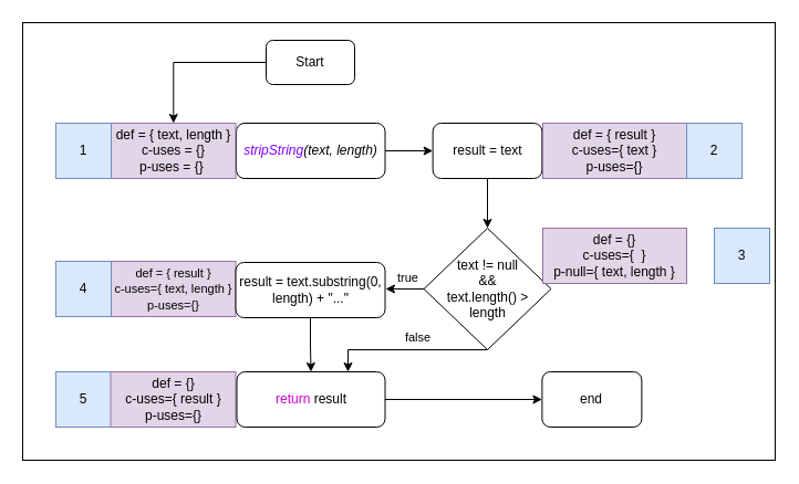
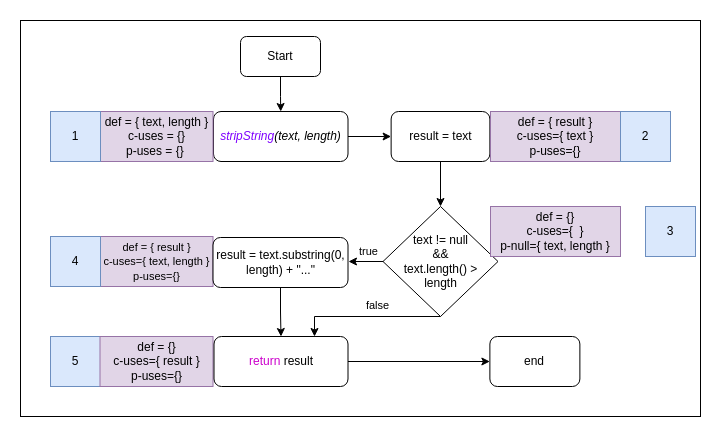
  <mxCell id="0" />
  <mxCell id="1" parent="0" />
  <mxCell id="2" value="" style="rounded=0;whiteSpace=wrap;html=1;fontSize=12;fontColor=#CC00CC;" vertex="1" parent="1"><mxGeometry x="20" y="20" width="680" height="396" as="geometry" /></mxCell>
- <mxCell id="3" value="" style="edgeStyle=orthogonalEdgeStyle;rounded=0;orthogonalLoop=1;jettySize=auto;html=1;" parent="1" source="4" target="9" edge="1"><mxGeometry relative="1" as="geometry"><mxPoint x="280" y="146" as="targetPoint" /></mxGeometry></mxCell>
+ <mxCell id="3" value="" style="edgeStyle=orthogonalEdgeStyle;rounded=0;orthogonalLoop=1;jettySize=auto;html=1;entryX=0.5;entryY=0;entryDx=0;entryDy=0;" parent="1" source="4" target="6" edge="1"><mxGeometry relative="1" as="geometry"><mxPoint x="280" y="146" as="targetPoint" /></mxGeometry></mxCell>
  <mxCell id="4" value="Start" style="rounded=1;whiteSpace=wrap;html=1;" parent="1" vertex="1"><mxGeometry x="240" y="36" width="80" height="40" as="geometry" /></mxCell>
  <mxCell id="5" value="" style="edgeStyle=orthogonalEdgeStyle;rounded=0;orthogonalLoop=1;jettySize=auto;html=1;" parent="1" source="6" target="8" edge="1"><mxGeometry relative="1" as="geometry" /></mxCell>
  <mxCell id="6" value="&lt;i&gt;&lt;font color=&quot;#7f00ff&quot;&gt;stripString&lt;/font&gt;(text, length)&lt;/i&gt;" style="rounded=1;whiteSpace=wrap;html=1;" parent="1" vertex="1"><mxGeometry x="213" y="111" width="134.5" height="50" as="geometry" /></mxCell>
  <mxCell id="7" value="" style="edgeStyle=orthogonalEdgeStyle;rounded=0;orthogonalLoop=1;jettySize=auto;html=1;" edge="1" parent="1" source="8" target="13"><mxGeometry relative="1" as="geometry" /></mxCell>
  <mxCell id="8" value="result = text" style="whiteSpace=wrap;html=1;rounded=1;" parent="1" vertex="1"><mxGeometry x="390.63" y="111" width="98.75" height="50" as="geometry" /></mxCell>
  <mxCell id="9" value="def = { text, length }&lt;br&gt;c-uses = {}&lt;br&gt;p-uses = {}&amp;nbsp;" style="rounded=0;whiteSpace=wrap;html=1;fillColor=#e1d5e7;strokeColor=#9673a6;" parent="1" vertex="1"><mxGeometry x="100" y="111" width="112.5" height="50" as="geometry" /></mxCell>
  <mxCell id="10" value="1" style="rounded=0;whiteSpace=wrap;html=1;fontSize=12;fillColor=#dae8fc;strokeColor=#6c8ebf;" vertex="1" parent="1"><mxGeometry x="50" y="111" width="50" height="50" as="geometry" /></mxCell>
  <mxCell id="11" value="true" style="edgeStyle=orthogonalEdgeStyle;rounded=0;orthogonalLoop=1;jettySize=auto;html=1;exitX=0;exitY=0.5;exitDx=0;exitDy=0;" edge="1" parent="1" source="13"><mxGeometry x="-0.151" y="-10" relative="1" as="geometry"><mxPoint x="348" y="261" as="targetPoint" /><mxPoint as="offset" /></mxGeometry></mxCell>
  <mxCell id="12" value="false" style="edgeStyle=orthogonalEdgeStyle;rounded=0;orthogonalLoop=1;jettySize=auto;html=1;entryX=0.75;entryY=0;entryDx=0;entryDy=0;exitX=0.5;exitY=1;exitDx=0;exitDy=0;" edge="1" parent="1" source="13" target="21"><mxGeometry x="-0.137" y="-11" relative="1" as="geometry"><mxPoint x="280" y="476" as="targetPoint" /><Array as="points"><mxPoint x="314" y="316" /></Array><mxPoint as="offset" /></mxGeometry></mxCell>
  <mxCell id="13" value="text != null&lt;br&gt;&amp;amp;&amp;amp;&lt;br&gt;text.length() &amp;gt;&lt;br&gt;length" style="rhombus;whiteSpace=wrap;html=1;fontSize=12;fontColor=#000000;" vertex="1" parent="1"><mxGeometry x="382.5" y="206" width="115" height="110" as="geometry" /></mxCell>
  <mxCell id="14" value="def = { result }&lt;br&gt;c-uses={ text }&lt;br&gt;p-uses={}" style="rounded=0;whiteSpace=wrap;html=1;fontSize=12;fillColor=#e1d5e7;strokeColor=#9673a6;" vertex="1" parent="1"><mxGeometry x="490" y="111" width="130" height="50" as="geometry" /></mxCell>
  <mxCell id="15" value="2" style="rounded=0;whiteSpace=wrap;html=1;fontSize=12;fillColor=#dae8fc;strokeColor=#6c8ebf;" vertex="1" parent="1"><mxGeometry x="620" y="111" width="50" height="50" as="geometry" /></mxCell>
  <mxCell id="16" value="def = {}&lt;br&gt;c-uses={&amp;nbsp; }&lt;br&gt;p-null={ text, length }" style="rounded=0;whiteSpace=wrap;html=1;fontSize=12;fillColor=#e1d5e7;strokeColor=#9673a6;" vertex="1" parent="1"><mxGeometry x="490" y="206" width="130" height="50" as="geometry" /></mxCell>
  <mxCell id="17" value="3" style="rounded=0;whiteSpace=wrap;html=1;fontSize=12;fillColor=#dae8fc;strokeColor=#6c8ebf;" vertex="1" parent="1"><mxGeometry x="645" y="206" width="50" height="50" as="geometry" /></mxCell>
  <mxCell id="18" value="5" style="rounded=0;whiteSpace=wrap;html=1;fontSize=12;fillColor=#dae8fc;strokeColor=#6c8ebf;" vertex="1" parent="1"><mxGeometry x="50" y="336" width="50" height="50" as="geometry" /></mxCell>
  <mxCell id="19" value="def = {}&lt;br&gt;c-uses={ result }&lt;br&gt;p-uses={}" style="rounded=0;whiteSpace=wrap;html=1;fontSize=12;fillColor=#e1d5e7;strokeColor=#9673a6;" vertex="1" parent="1"><mxGeometry x="99.5" y="336" width="113" height="50" as="geometry" /></mxCell>
  <mxCell id="20" value="" style="edgeStyle=orthogonalEdgeStyle;rounded=0;orthogonalLoop=1;jettySize=auto;html=1;fontSize=12;" edge="1" parent="1" source="21" target="22"><mxGeometry relative="1" as="geometry" /></mxCell>
  <mxCell id="21" value="&lt;font color=&quot;#cc00cc&quot;&gt;return&lt;/font&gt;&amp;nbsp;result" style="whiteSpace=wrap;html=1;rounded=1;" vertex="1" parent="1"><mxGeometry x="213.5" y="336" width="134" height="50" as="geometry" /></mxCell>
  <mxCell id="22" value="end" style="whiteSpace=wrap;html=1;rounded=1;" vertex="1" parent="1"><mxGeometry x="489.38" y="336" width="90" height="50" as="geometry" /></mxCell>
  <mxCell id="23" value="&lt;font style=&quot;font-size: 11px;&quot;&gt;def = { result }&lt;br&gt;c-uses={ text, length }&lt;br&gt;p-uses={}&lt;/font&gt;" style="rounded=0;whiteSpace=wrap;html=1;fontSize=12;fillColor=#e1d5e7;strokeColor=#9673a6;" vertex="1" parent="1"><mxGeometry x="100" y="236" width="112.5" height="50" as="geometry" /></mxCell>
  <mxCell id="24" value="" style="edgeStyle=orthogonalEdgeStyle;rounded=0;orthogonalLoop=1;jettySize=auto;html=1;fontSize=12;" edge="1" parent="1" source="25" target="21"><mxGeometry relative="1" as="geometry" /></mxCell>
  <mxCell id="25" value="&lt;font style=&quot;font-size: 12px;&quot;&gt;result = text.substring(0, length) + &quot;...&quot;&lt;/font&gt;" style="whiteSpace=wrap;html=1;rounded=1;" vertex="1" parent="1"><mxGeometry x="212.5" y="237" width="135" height="50" as="geometry" /></mxCell>
  <mxCell id="26" value="4" style="rounded=0;whiteSpace=wrap;html=1;fontSize=12;fillColor=#dae8fc;strokeColor=#6c8ebf;" vertex="1" parent="1"><mxGeometry x="50" y="236" width="50" height="50" as="geometry" /></mxCell>
